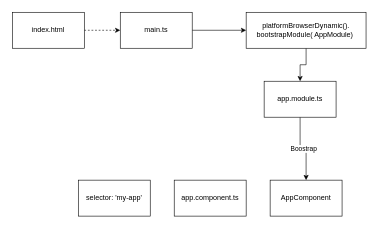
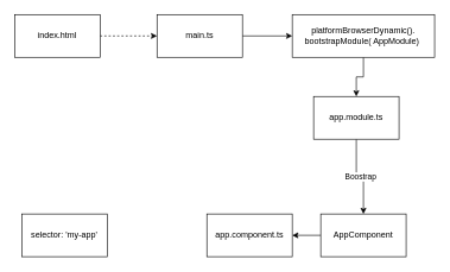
  <mxCell id="0" />
  <mxCell id="1" parent="0" />
  <mxCell id="2" value="" style="edgeStyle=orthogonalEdgeStyle;rounded=0;orthogonalLoop=1;jettySize=auto;html=1;dashed=1;" edge="1" parent="1" source="3" target="5"><mxGeometry relative="1" as="geometry" /></mxCell>
  <mxCell id="3" value="index.html" style="rounded=0;whiteSpace=wrap;html=1;" vertex="1" parent="1"><mxGeometry x="20" y="20" width="120" height="60" as="geometry" /></mxCell>
  <mxCell id="4" value="" style="edgeStyle=orthogonalEdgeStyle;rounded=0;orthogonalLoop=1;jettySize=auto;html=1;" edge="1" parent="1" source="5" target="7"><mxGeometry relative="1" as="geometry" /></mxCell>
- <mxCell id="5" value="main.ts" style="whiteSpace=wrap;html=1;rounded=0;" vertex="1" parent="1"><mxGeometry x="200" y="20" width="120" height="60" as="geometry" /></mxCell>
+ <mxCell id="5" value="main.ts" style="whiteSpace=wrap;html=1;rounded=0;" vertex="1" parent="1"><mxGeometry x="220" y="20" width="120" height="60" as="geometry" /></mxCell>
  <mxCell id="6" value="" style="edgeStyle=orthogonalEdgeStyle;rounded=0;orthogonalLoop=1;jettySize=auto;html=1;" edge="1" parent="1" source="7" target="9"><mxGeometry relative="1" as="geometry" /></mxCell>
  <mxCell id="7" value="&lt;div&gt;platformBrowserDynamic(). bootstrapModule( AppModule)&lt;span style=&quot;background-color: initial;&quot;&gt;&amp;nbsp;&lt;/span&gt;&lt;/div&gt;" style="whiteSpace=wrap;html=1;rounded=0;" vertex="1" parent="1"><mxGeometry x="410" y="20" width="200" height="60" as="geometry" /></mxCell>
  <mxCell id="8" value="Boostrap" style="edgeStyle=orthogonalEdgeStyle;rounded=0;orthogonalLoop=1;jettySize=auto;html=1;" edge="1" parent="1" source="9" target="12"><mxGeometry relative="1" as="geometry" /></mxCell>
  <mxCell id="9" value="app.module.ts" style="whiteSpace=wrap;html=1;rounded=0;" vertex="1" parent="1"><mxGeometry x="440" y="135" width="120" height="60" as="geometry" /></mxCell>
  <mxCell id="10" value="app.component.ts" style="whiteSpace=wrap;html=1;rounded=0;" vertex="1" parent="1"><mxGeometry x="290" y="300" width="120" height="60" as="geometry" /></mxCell>
+ <mxCell id="11" value="" style="edgeStyle=orthogonalEdgeStyle;rounded=0;orthogonalLoop=1;jettySize=auto;html=1;" edge="1" parent="1" source="12" target="10"><mxGeometry relative="1" as="geometry" /></mxCell>
  <mxCell id="12" value="AppComponent" style="whiteSpace=wrap;html=1;rounded=0;" vertex="1" parent="1"><mxGeometry x="450" y="300" width="120" height="60" as="geometry" /></mxCell>
- <mxCell id="13" value="selector: 'my-app'" style="whiteSpace=wrap;html=1;rounded=0;" vertex="1" parent="1"><mxGeometry x="130" y="300" width="120" height="60" as="geometry" /></mxCell>
+ <mxCell id="13" value="selector: 'my-app'" style="whiteSpace=wrap;html=1;rounded=0;" vertex="1" parent="1"><mxGeometry x="30" y="300" width="120" height="60" as="geometry" /></mxCell>
